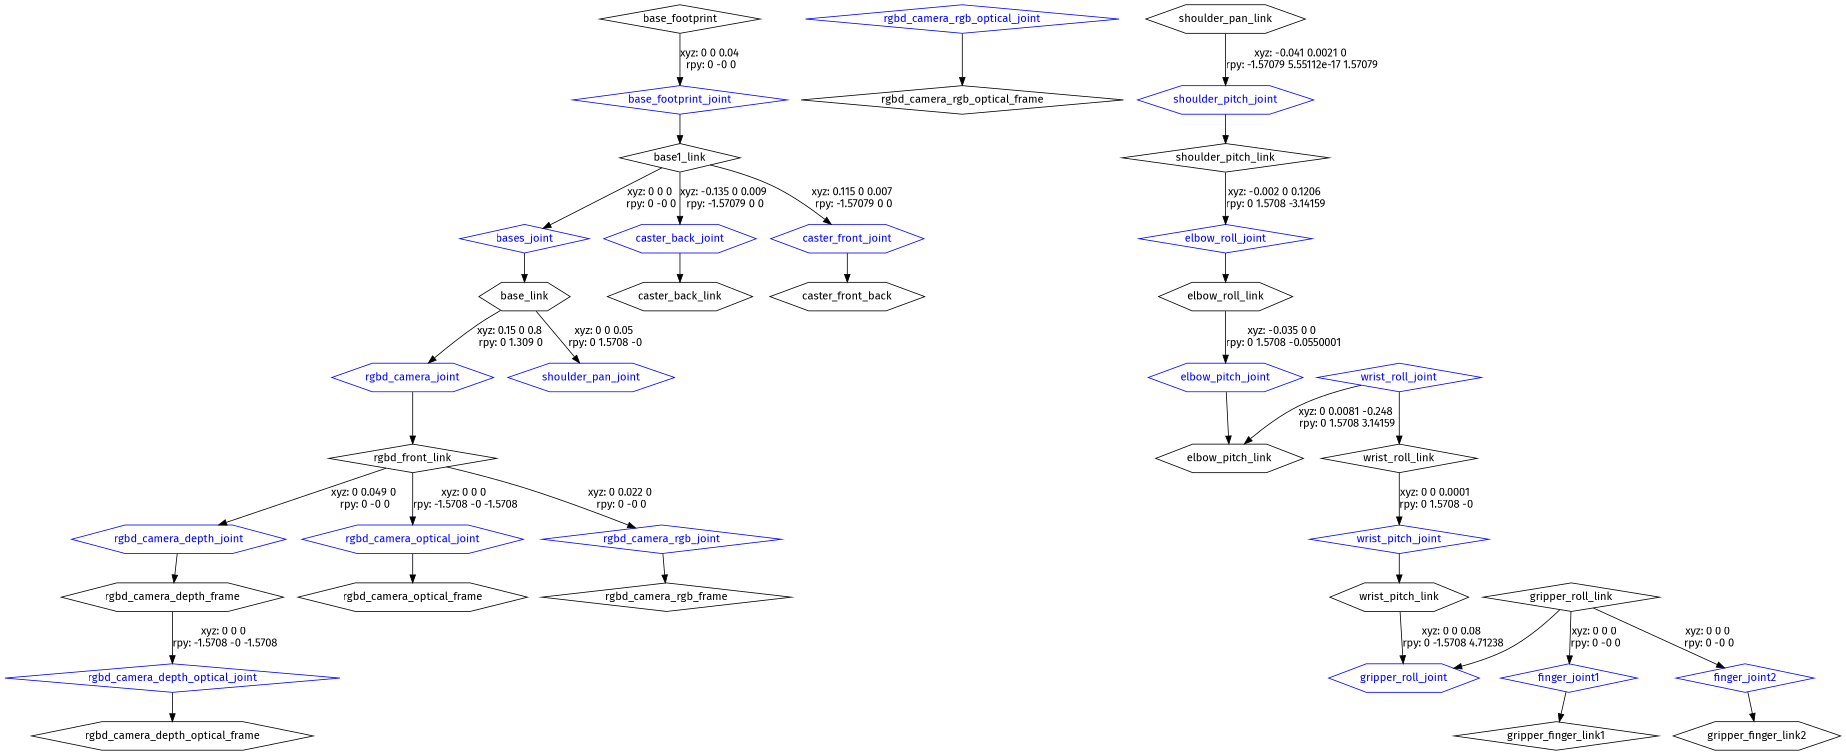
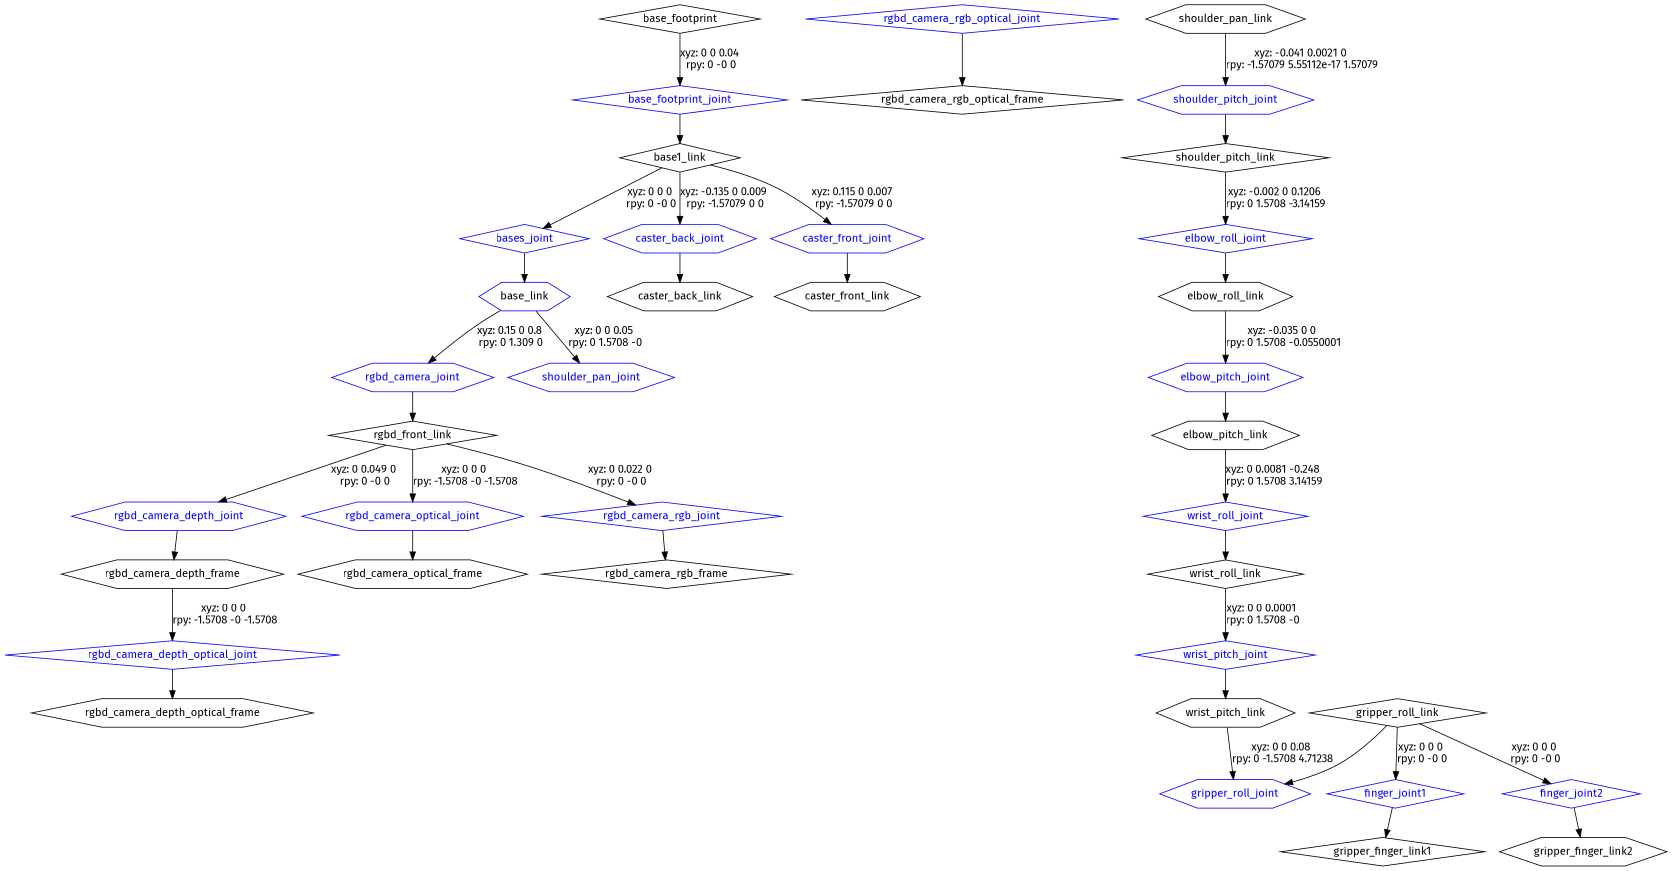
  digraph {
    fontname="Fira Sans"
    node [fontname="Fira Sans" shape=hexagon]
    edge [fontname="Fira Sans"]
    n1 [label=base_footprint shape=diamond]
    base_footprint_joint [color=blue fontcolor=blue shape=diamond]
    n3 [label=base1_link shape=diamond]
    bases_joint [color=blue fontcolor=blue shape=diamond]
    caster_back_joint [color=blue fontcolor=blue]
    caster_front_joint [color=blue fontcolor=blue]
-   n7 [label=base_link]
+   n7 [label=base_link color=blue]
    n8 [label=caster_back_link]
-   n9 [label=caster_front_back]
+   n9 [label=caster_front_link]
    rgbd_camera_joint [color=blue fontcolor=blue]
    shoulder_pan_joint [color=blue fontcolor=blue]
    n12 [label=rgbd_front_link shape=diamond]
    rgbd_camera_depth_joint [color=blue fontcolor=blue]
    rgbd_camera_optical_joint [color=blue fontcolor=blue]
    rgbd_camera_rgb_joint [color=blue fontcolor=blue shape=diamond]
    n16 [label=rgbd_camera_depth_frame]
    n17 [label=rgbd_camera_optical_frame]
    n18 [label=rgbd_camera_rgb_frame shape=diamond]
    rgbd_camera_depth_optical_joint [color=blue fontcolor=blue shape=diamond]
    n20 [label=rgbd_camera_depth_optical_frame]
    rgbd_camera_rgb_optical_joint [color=blue fontcolor=blue shape=diamond]
    n22 [label=rgbd_camera_rgb_optical_frame shape=diamond]
    n23 [label=shoulder_pan_link]
    shoulder_pitch_joint [color=blue fontcolor=blue]
    n25 [label=shoulder_pitch_link shape=diamond]
    elbow_roll_joint [color=blue fontcolor=blue shape=diamond]
    n27 [label=elbow_roll_link]
    elbow_pitch_joint [color=blue fontcolor=blue]
    n29 [label=elbow_pitch_link]
    wrist_roll_joint [color=blue fontcolor=blue shape=diamond]
    n31 [label=wrist_roll_link shape=diamond]
    wrist_pitch_joint [color=blue fontcolor=blue shape=diamond]
    n33 [label=wrist_pitch_link]
    gripper_roll_joint [color=blue fontcolor=blue]
    n35 [label=gripper_roll_link shape=diamond]
    finger_joint1 [color=blue fontcolor=blue shape=diamond]
    finger_joint2 [color=blue fontcolor=blue shape=diamond]
    n38 [label=gripper_finger_link1 shape=diamond]
    n39 [label=gripper_finger_link2]
    n1 -> base_footprint_joint [label="xyz: 0 0 0.04 \nrpy: 0 -0 0"]
    base_footprint_joint -> n3
    n3 -> bases_joint [label="xyz: 0 0 0 \nrpy: 0 -0 0"]
    n3 -> caster_back_joint [label="xyz: -0.135 0 0.009 \nrpy: -1.57079 0 0"]
    n3 -> caster_front_joint [label="xyz: 0.115 0 0.007 \nrpy: -1.57079 0 0"]
    bases_joint -> n7
    caster_back_joint -> n8
    caster_front_joint -> n9
    n7 -> rgbd_camera_joint [label="xyz: 0.15 0 0.8 \nrpy: 0 1.309 0"]
    n7 -> shoulder_pan_joint [label="xyz: 0 0 0.05 \nrpy: 0 1.5708 -0"]
    rgbd_camera_joint -> n12
    n12 -> rgbd_camera_depth_joint [label="xyz: 0 0.049 0 \nrpy: 0 -0 0"]
    n12 -> rgbd_camera_optical_joint [label="xyz: 0 0 0 \nrpy: -1.5708 -0 -1.5708"]
    n12 -> rgbd_camera_rgb_joint [label="xyz: 0 0.022 0 \nrpy: 0 -0 0"]
    rgbd_camera_depth_joint -> n16
    rgbd_camera_optical_joint -> n17
    rgbd_camera_rgb_joint -> n18
    n16 -> rgbd_camera_depth_optical_joint [label="xyz: 0 0 0 \nrpy: -1.5708 -0 -1.5708"]
    rgbd_camera_depth_optical_joint -> n20
    rgbd_camera_rgb_optical_joint -> n22
    n23 -> shoulder_pitch_joint [label="xyz: -0.041 0.0021 0 \nrpy: -1.57079 5.55112e-17 1.57079"]
    shoulder_pitch_joint -> n25
    n25 -> elbow_roll_joint [label="xyz: -0.002 0 0.1206 \nrpy: 0 1.5708 -3.14159"]
    elbow_roll_joint -> n27
    n27 -> elbow_pitch_joint [label="xyz: -0.035 0 0 \nrpy: 0 1.5708 -0.0550001"]
    elbow_pitch_joint -> n29
-   wrist_roll_joint -> n29 [label="xyz: 0 0.0081 -0.248 \nrpy: 0 1.5708 3.14159"]
+   n29 -> wrist_roll_joint [label="xyz: 0 0.0081 -0.248 \nrpy: 0 1.5708 3.14159"]
    wrist_roll_joint -> n31
    n31 -> wrist_pitch_joint [label="xyz: 0 0 0.0001 \nrpy: 0 1.5708 -0"]
    wrist_pitch_joint -> n33
    n33 -> gripper_roll_joint [label="xyz: 0 0 0.08 \nrpy: 0 -1.5708 4.71238"]
    n35 -> gripper_roll_joint
    n35 -> finger_joint1 [label="xyz: 0 0 0 \nrpy: 0 -0 0"]
    n35 -> finger_joint2 [label="xyz: 0 0 0 \nrpy: 0 -0 0"]
    finger_joint1 -> n38
    finger_joint2 -> n39
  }
